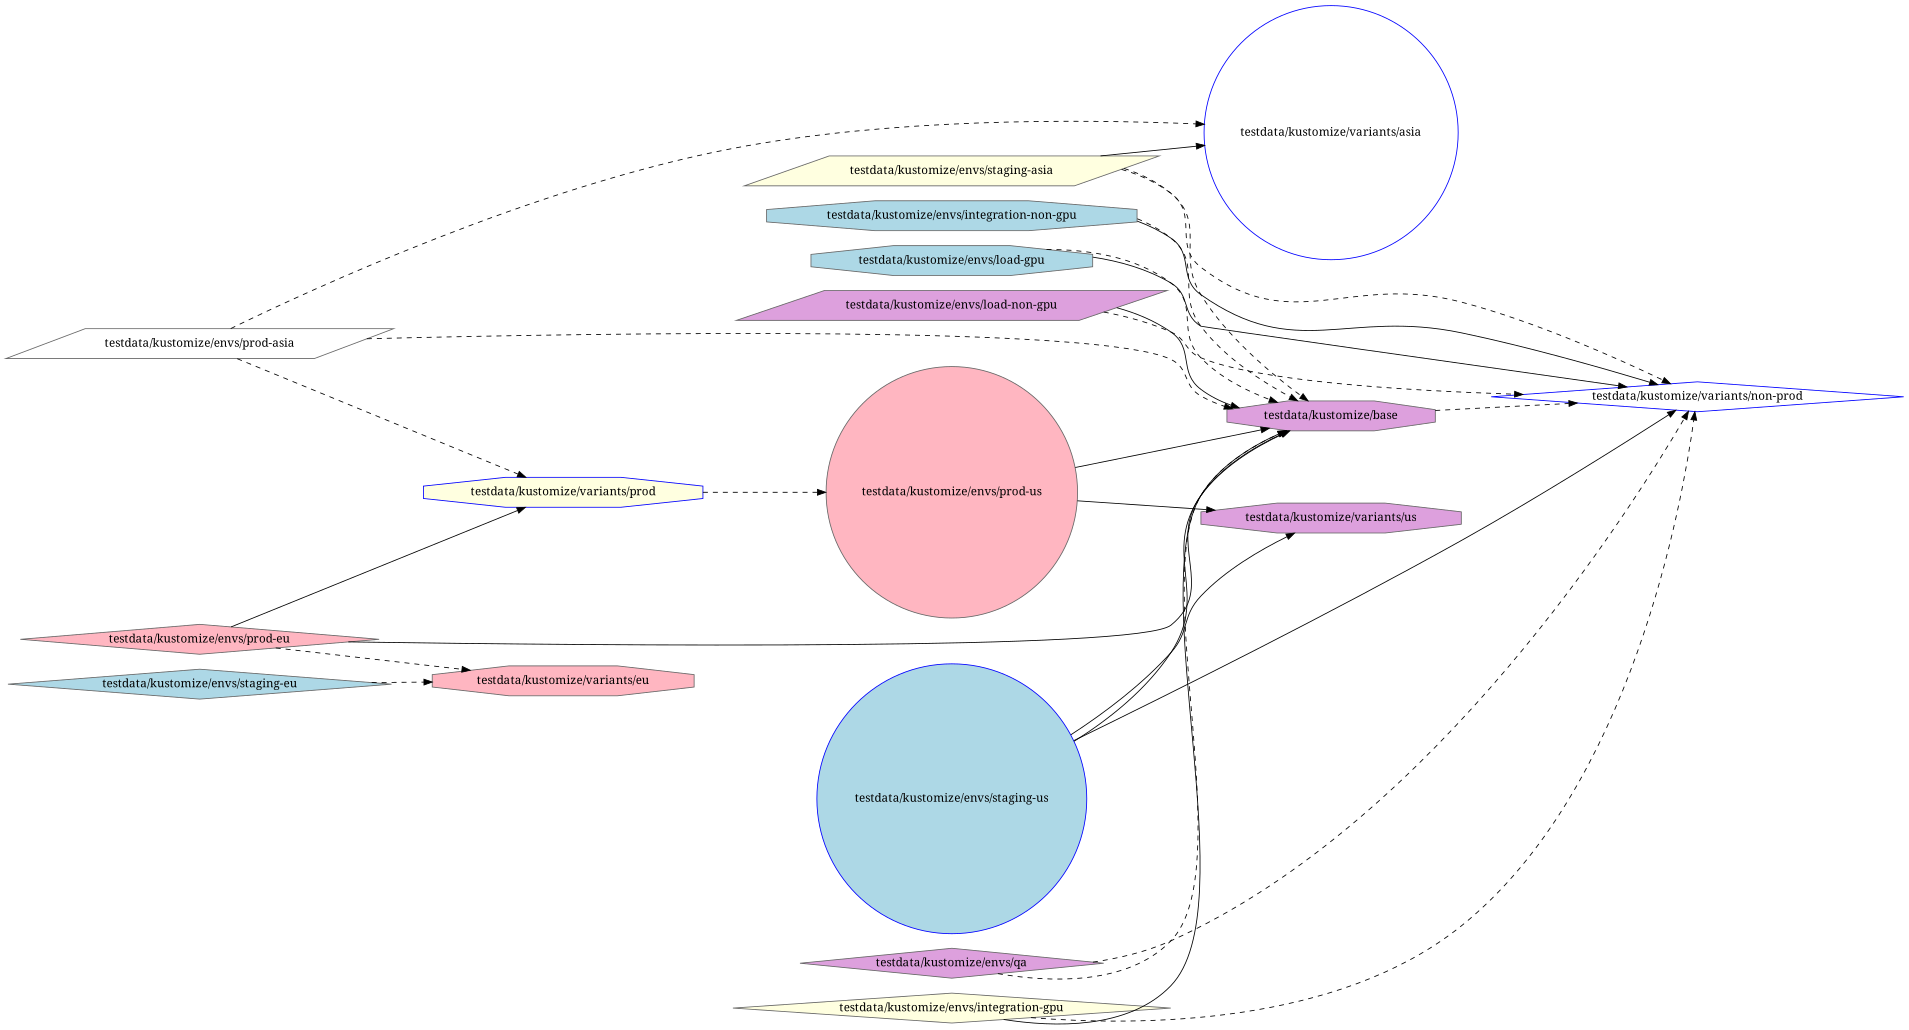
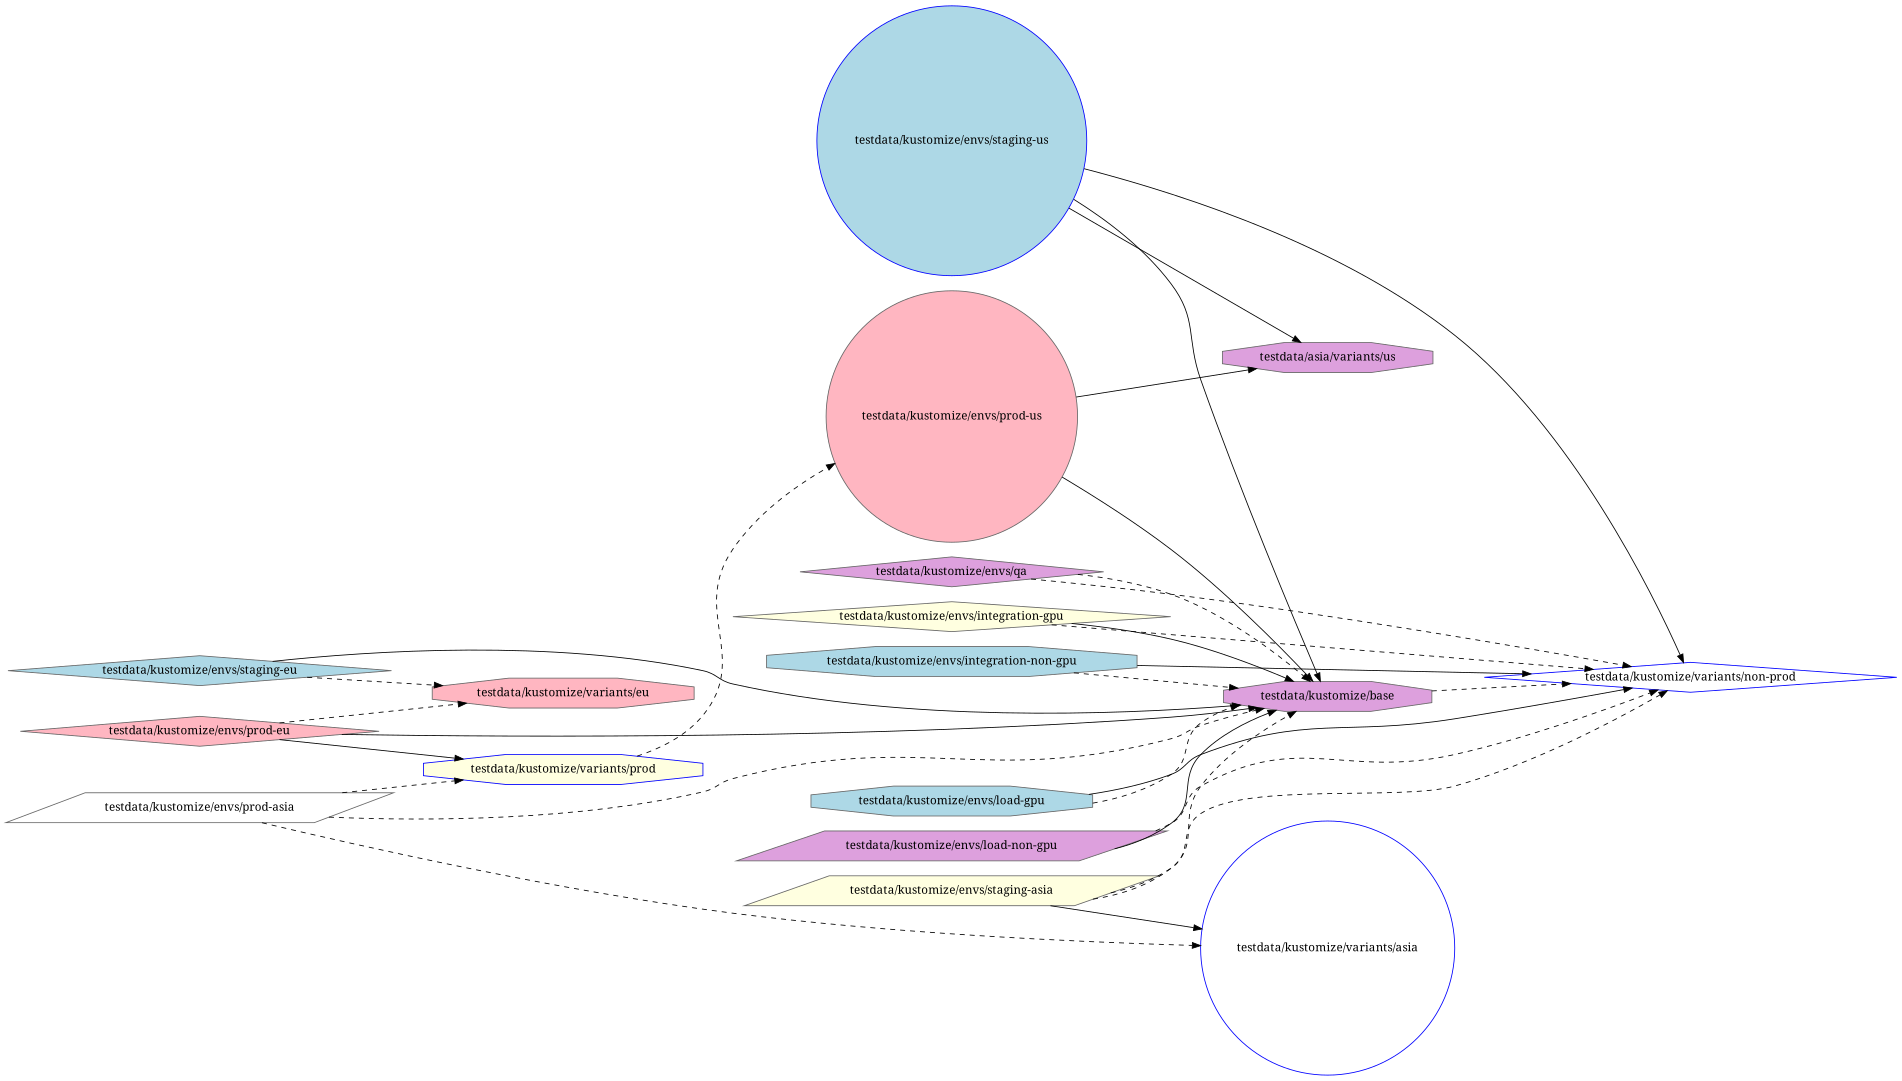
  digraph {
    fontname="Noto Serif"
    rankdir=LR
    node [color=gray40 fillcolor=plum fontname="Noto Serif" shape=octagon style=filled]
    edge [fontname="Noto Serif" style=dashed]
    "testdata/kustomize/envs/integration-gpu" [fillcolor=lightyellow shape=diamond]
    "testdata/kustomize/base"
    "testdata/kustomize/variants/non-prod" [color=blue fillcolor=white shape=diamond]
    "testdata/kustomize/envs/integration-non-gpu" [fillcolor=lightblue]
    "testdata/kustomize/envs/load-gpu" [fillcolor=lightblue]
    "testdata/kustomize/envs/load-non-gpu" [shape=parallelogram]
    "testdata/kustomize/envs/prod-asia" [fillcolor=white shape=parallelogram]
    "testdata/kustomize/variants/prod" [color=blue fillcolor=lightyellow]
    "testdata/kustomize/variants/asia" [color=blue fillcolor=white shape=circle]
    "testdata/kustomize/envs/prod-us" [fillcolor=lightpink shape=circle]
    "testdata/kustomize/envs/prod-eu" [fillcolor=lightpink shape=diamond]
    "testdata/kustomize/variants/eu" [fillcolor=lightpink]
-   "testdata/kustomize/variants/us"
+   "testdata/kustomize/variants/us" [label="testdata/asia/variants/us"]
    "testdata/kustomize/envs/qa" [shape=diamond]
    "testdata/kustomize/envs/staging-asia" [fillcolor=lightyellow shape=parallelogram]
    "testdata/kustomize/envs/staging-eu" [fillcolor=lightblue shape=diamond]
    "testdata/kustomize/envs/staging-us" [color=blue fillcolor=lightblue shape=circle]
    "testdata/kustomize/envs/integration-gpu" -> "testdata/kustomize/base" [style=solid]
    "testdata/kustomize/envs/integration-gpu" -> "testdata/kustomize/variants/non-prod"
    "testdata/kustomize/base" -> "testdata/kustomize/variants/non-prod"
    "testdata/kustomize/envs/integration-non-gpu" -> "testdata/kustomize/base"
    "testdata/kustomize/envs/integration-non-gpu" -> "testdata/kustomize/variants/non-prod" [style=solid]
    "testdata/kustomize/envs/load-gpu" -> "testdata/kustomize/base"
    "testdata/kustomize/envs/load-gpu" -> "testdata/kustomize/variants/non-prod" [style=solid]
    "testdata/kustomize/envs/load-non-gpu" -> "testdata/kustomize/base" [style=solid]
    "testdata/kustomize/envs/load-non-gpu" -> "testdata/kustomize/variants/non-prod"
    "testdata/kustomize/envs/prod-asia" -> "testdata/kustomize/base"
    "testdata/kustomize/envs/prod-asia" -> "testdata/kustomize/variants/prod"
    "testdata/kustomize/envs/prod-asia" -> "testdata/kustomize/variants/asia"
    "testdata/kustomize/variants/prod" -> "testdata/kustomize/envs/prod-us"
    "testdata/kustomize/envs/prod-us" -> "testdata/kustomize/base" [style=solid]
    "testdata/kustomize/envs/prod-us" -> "testdata/kustomize/variants/us" [style=solid]
    "testdata/kustomize/envs/prod-eu" -> "testdata/kustomize/base" [style=solid]
    "testdata/kustomize/envs/prod-eu" -> "testdata/kustomize/variants/prod" [style=solid]
    "testdata/kustomize/envs/prod-eu" -> "testdata/kustomize/variants/eu"
    "testdata/kustomize/envs/qa" -> "testdata/kustomize/base"
    "testdata/kustomize/envs/qa" -> "testdata/kustomize/variants/non-prod"
    "testdata/kustomize/envs/staging-asia" -> "testdata/kustomize/base"
    "testdata/kustomize/envs/staging-asia" -> "testdata/kustomize/variants/non-prod"
    "testdata/kustomize/envs/staging-asia" -> "testdata/kustomize/variants/asia" [style=solid]
+   "testdata/kustomize/envs/staging-eu" -> "testdata/kustomize/base" [style=solid]
    "testdata/kustomize/envs/staging-eu" -> "testdata/kustomize/variants/eu"
    "testdata/kustomize/envs/staging-us" -> "testdata/kustomize/base" [style=solid]
    "testdata/kustomize/envs/staging-us" -> "testdata/kustomize/variants/non-prod" [style=solid]
    "testdata/kustomize/envs/staging-us" -> "testdata/kustomize/variants/us" [style=solid]
  }
